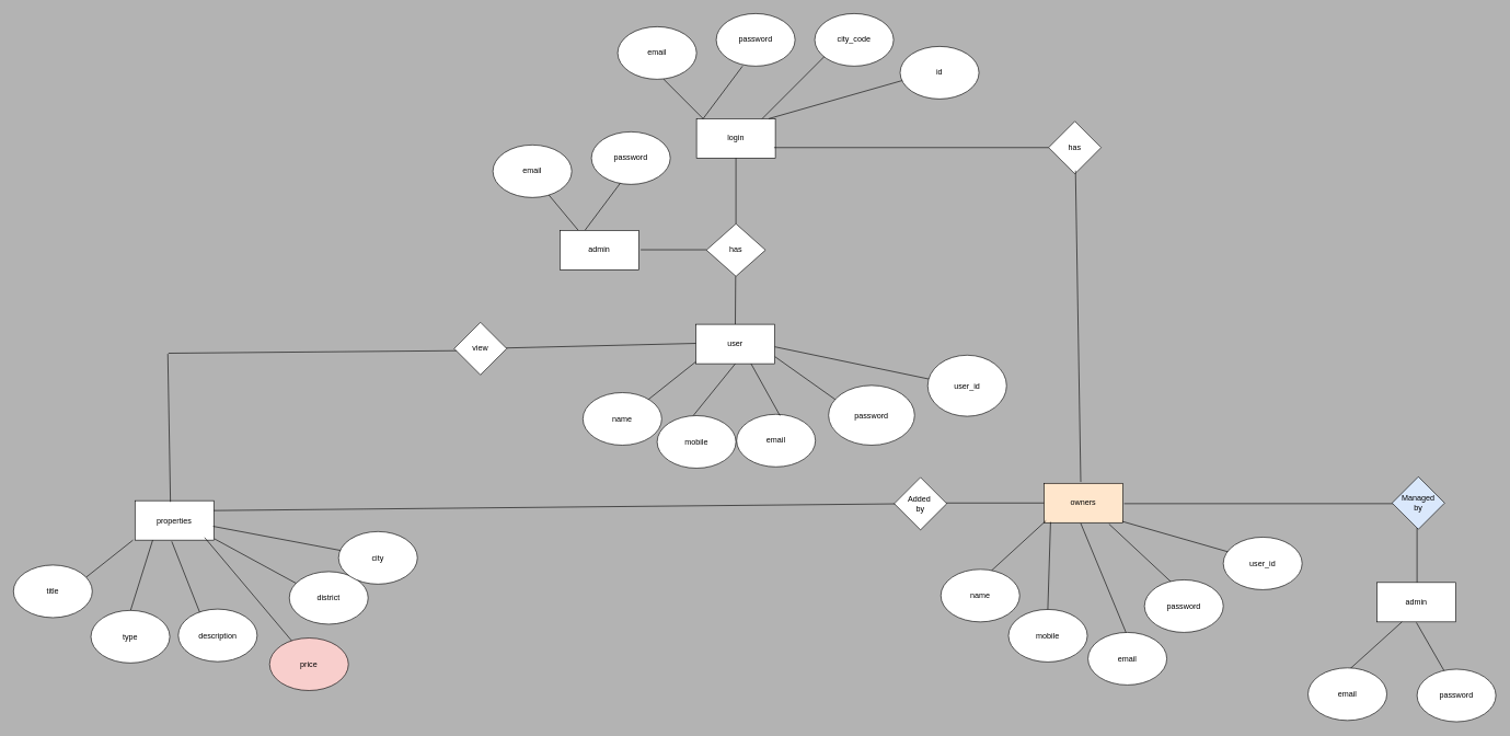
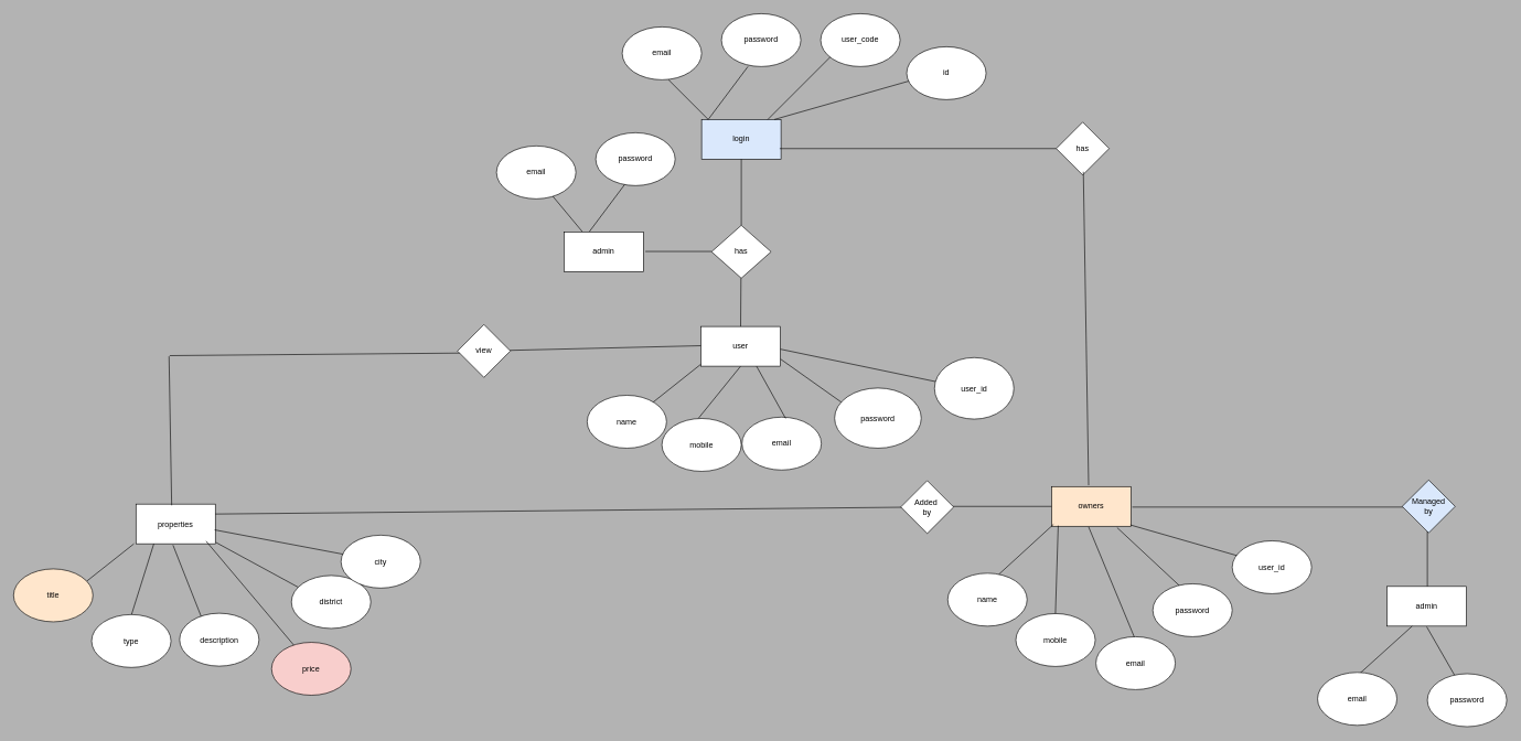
  <mxCell id="0" />
  <mxCell id="1" parent="0" />
- <mxCell id="2" value="login" style="rounded=0;whiteSpace=wrap;html=1;" vertex="1" parent="1"><mxGeometry x="1060" y="180" width="120" height="60" as="geometry" /></mxCell>
+ <mxCell id="2" value="login" style="rounded=0;whiteSpace=wrap;html=1;fillColor=#dae8fc;" vertex="1" parent="1"><mxGeometry x="1060" y="180" width="120" height="60" as="geometry" /></mxCell>
  <mxCell id="3" value="" style="endArrow=none;html=1;rounded=0;" edge="1" parent="1"><mxGeometry width="50" height="50" relative="1" as="geometry"><mxPoint x="1070" y="180" as="sourcePoint" /><mxPoint x="1010" y="120" as="targetPoint" /></mxGeometry></mxCell>
  <mxCell id="4" value="email" style="ellipse;whiteSpace=wrap;html=1;" vertex="1" parent="1"><mxGeometry x="940" y="40" width="120" height="80" as="geometry" /></mxCell>
  <mxCell id="5" value="" style="endArrow=none;html=1;rounded=0;" edge="1" parent="1"><mxGeometry width="50" height="50" relative="1" as="geometry"><mxPoint x="1070" y="180" as="sourcePoint" /><mxPoint x="1130" y="100" as="targetPoint" /></mxGeometry></mxCell>
  <mxCell id="6" value="password" style="ellipse;whiteSpace=wrap;html=1;" vertex="1" parent="1"><mxGeometry x="1090" y="20" width="120" height="80" as="geometry" /></mxCell>
  <mxCell id="7" value="" style="endArrow=none;html=1;rounded=0;" edge="1" parent="1"><mxGeometry width="50" height="50" relative="1" as="geometry"><mxPoint x="1160" y="180" as="sourcePoint" /><mxPoint x="1260" y="80" as="targetPoint" /></mxGeometry></mxCell>
- <mxCell id="8" value="city_code" style="ellipse;whiteSpace=wrap;html=1;" vertex="1" parent="1"><mxGeometry x="1240" y="20" width="120" height="80" as="geometry" /></mxCell>
+ <mxCell id="8" value="user_code" style="ellipse;whiteSpace=wrap;html=1;" vertex="1" parent="1"><mxGeometry x="1240" y="20" width="120" height="80" as="geometry" /></mxCell>
  <mxCell id="9" value="" style="endArrow=none;html=1;rounded=0;" edge="1" parent="1"><mxGeometry width="50" height="50" relative="1" as="geometry"><mxPoint x="1170" y="180" as="sourcePoint" /><mxPoint x="1380" y="120" as="targetPoint" /></mxGeometry></mxCell>
  <mxCell id="10" value="id" style="ellipse;whiteSpace=wrap;html=1;" vertex="1" parent="1"><mxGeometry x="1370" y="70" width="120" height="80" as="geometry" /></mxCell>
  <mxCell id="11" value="" style="endArrow=none;html=1;rounded=0;" edge="1" parent="1"><mxGeometry width="50" height="50" relative="1" as="geometry"><mxPoint x="1120" y="340" as="sourcePoint" /><mxPoint x="1120" y="240" as="targetPoint" /></mxGeometry></mxCell>
  <mxCell id="12" value="has" style="rhombus;whiteSpace=wrap;html=1;" vertex="1" parent="1"><mxGeometry x="1075" y="340" width="90" height="80" as="geometry" /></mxCell>
  <mxCell id="13" value="" style="endArrow=none;html=1;rounded=0;" edge="1" parent="1"><mxGeometry width="50" height="50" relative="1" as="geometry"><mxPoint x="975" y="379.5" as="sourcePoint" /><mxPoint x="1075" y="379.5" as="targetPoint" /></mxGeometry></mxCell>
  <mxCell id="14" value="" style="endArrow=none;html=1;rounded=0;" edge="1" parent="1"><mxGeometry width="50" height="50" relative="1" as="geometry"><mxPoint x="880" y="350" as="sourcePoint" /><mxPoint x="830" y="290" as="targetPoint" /></mxGeometry></mxCell>
  <mxCell id="15" value="email" style="ellipse;whiteSpace=wrap;html=1;" vertex="1" parent="1"><mxGeometry x="750" y="220" width="120" height="80" as="geometry" /></mxCell>
  <mxCell id="16" value="" style="endArrow=none;html=1;rounded=0;" edge="1" parent="1"><mxGeometry width="50" height="50" relative="1" as="geometry"><mxPoint x="890" y="350" as="sourcePoint" /><mxPoint x="950" y="270" as="targetPoint" /></mxGeometry></mxCell>
  <mxCell id="17" value="password" style="ellipse;whiteSpace=wrap;html=1;" vertex="1" parent="1"><mxGeometry x="900" y="200" width="120" height="80" as="geometry" /></mxCell>
  <mxCell id="18" value="" style="endArrow=none;html=1;rounded=0;exitX=0.5;exitY=0;exitDx=0;exitDy=0;" edge="1" parent="1" source="58"><mxGeometry width="50" height="50" relative="1" as="geometry"><mxPoint x="1119.5" y="486" as="sourcePoint" /><mxPoint x="1119.5" y="420" as="targetPoint" /></mxGeometry></mxCell>
  <mxCell id="19" value="" style="endArrow=none;html=1;rounded=0;" edge="1" parent="1"><mxGeometry width="50" height="50" relative="1" as="geometry"><mxPoint x="986" y="608" as="sourcePoint" /><mxPoint x="1069" y="542" as="targetPoint" /></mxGeometry></mxCell>
  <mxCell id="20" value="name" style="ellipse;whiteSpace=wrap;html=1;" vertex="1" parent="1"><mxGeometry x="887" y="597" width="120" height="80" as="geometry" /></mxCell>
  <mxCell id="21" value="" style="endArrow=none;html=1;rounded=0;entryX=0.5;entryY=1;entryDx=0;entryDy=0;" edge="1" parent="1" target="58"><mxGeometry width="50" height="50" relative="1" as="geometry"><mxPoint x="1055" y="632" as="sourcePoint" /><mxPoint x="1105" y="566" as="targetPoint" /></mxGeometry></mxCell>
  <mxCell id="22" value="email" style="ellipse;whiteSpace=wrap;html=1;" vertex="1" parent="1"><mxGeometry x="1121" y="630" width="120" height="80" as="geometry" /></mxCell>
  <mxCell id="23" value="" style="endArrow=none;html=1;rounded=0;" edge="1" parent="1"><mxGeometry width="50" height="50" relative="1" as="geometry"><mxPoint x="1187" y="632" as="sourcePoint" /><mxPoint x="1138" y="544" as="targetPoint" /></mxGeometry></mxCell>
  <mxCell id="24" value="mobile" style="ellipse;whiteSpace=wrap;html=1;" vertex="1" parent="1"><mxGeometry x="1000" y="632" width="120" height="80" as="geometry" /></mxCell>
  <mxCell id="25" value="" style="endArrow=none;html=1;rounded=0;" edge="1" parent="1"><mxGeometry width="50" height="50" relative="1" as="geometry"><mxPoint x="1272" y="608" as="sourcePoint" /><mxPoint x="1179" y="542" as="targetPoint" /></mxGeometry></mxCell>
  <mxCell id="26" value="password" style="ellipse;whiteSpace=wrap;html=1;" vertex="1" parent="1"><mxGeometry x="1261" y="586" width="131" height="91" as="geometry" /></mxCell>
  <mxCell id="27" value="" style="endArrow=none;html=1;rounded=0;" edge="1" parent="1"><mxGeometry width="50" height="50" relative="1" as="geometry"><mxPoint x="1173" y="526" as="sourcePoint" /><mxPoint x="1422" y="578" as="targetPoint" /></mxGeometry></mxCell>
  <mxCell id="28" value="user_id" style="ellipse;whiteSpace=wrap;html=1;" vertex="1" parent="1"><mxGeometry x="1412" y="540" width="120" height="93" as="geometry" /></mxCell>
  <mxCell id="29" value="" style="endArrow=none;html=1;rounded=0;" edge="1" parent="1" source="72"><mxGeometry width="50" height="50" relative="1" as="geometry"><mxPoint x="831" y="528" as="sourcePoint" /><mxPoint x="1060" y="522" as="targetPoint" /></mxGeometry></mxCell>
  <mxCell id="30" value="properties" style="rounded=0;whiteSpace=wrap;html=1;" vertex="1" parent="1"><mxGeometry x="205" y="761.5" width="120" height="60" as="geometry" /></mxCell>
  <mxCell id="31" value="" style="endArrow=none;html=1;rounded=0;" edge="1" parent="1"><mxGeometry width="50" height="50" relative="1" as="geometry"><mxPoint x="125" y="882.5" as="sourcePoint" /><mxPoint x="202" y="821.5" as="targetPoint" /></mxGeometry></mxCell>
- <mxCell id="32" value="title" style="ellipse;whiteSpace=wrap;html=1;" vertex="1" parent="1"><mxGeometry x="20" y="859.5" width="120" height="80" as="geometry" /></mxCell>
+ <mxCell id="32" value="title" style="ellipse;whiteSpace=wrap;html=1;fillColor=#ffe6cc;" vertex="1" parent="1"><mxGeometry x="20" y="859.5" width="120" height="80" as="geometry" /></mxCell>
  <mxCell id="33" value="" style="endArrow=none;html=1;rounded=0;" edge="1" parent="1"><mxGeometry width="50" height="50" relative="1" as="geometry"><mxPoint x="198" y="929.5" as="sourcePoint" /><mxPoint x="232" y="821.5" as="targetPoint" /></mxGeometry></mxCell>
  <mxCell id="34" value="type" style="ellipse;whiteSpace=wrap;html=1;" vertex="1" parent="1"><mxGeometry x="138" y="928.5" width="120" height="80" as="geometry" /></mxCell>
  <mxCell id="35" value="" style="endArrow=none;html=1;rounded=0;" edge="1" parent="1"><mxGeometry width="50" height="50" relative="1" as="geometry"><mxPoint x="304" y="932.5" as="sourcePoint" /><mxPoint x="261" y="823.5" as="targetPoint" /></mxGeometry></mxCell>
  <mxCell id="36" value="description" style="ellipse;whiteSpace=wrap;html=1;" vertex="1" parent="1"><mxGeometry x="271" y="926.5" width="120" height="80" as="geometry" /></mxCell>
  <mxCell id="37" value="" style="endArrow=none;html=1;rounded=0;" edge="1" parent="1"><mxGeometry width="50" height="50" relative="1" as="geometry"><mxPoint x="451" y="983.5" as="sourcePoint" /><mxPoint x="311" y="817.5" as="targetPoint" /></mxGeometry></mxCell>
  <mxCell id="38" value="price" style="ellipse;whiteSpace=wrap;html=1;fillColor=#f8cecc;" vertex="1" parent="1"><mxGeometry x="410" y="970.5" width="120" height="80" as="geometry" /></mxCell>
  <mxCell id="39" value="" style="endArrow=none;html=1;rounded=0;" edge="1" parent="1"><mxGeometry width="50" height="50" relative="1" as="geometry"><mxPoint x="460" y="892.5" as="sourcePoint" /><mxPoint x="326" y="819.5" as="targetPoint" /></mxGeometry></mxCell>
  <mxCell id="40" value="district" style="ellipse;whiteSpace=wrap;html=1;" vertex="1" parent="1"><mxGeometry x="440" y="869.5" width="120" height="80" as="geometry" /></mxCell>
  <mxCell id="41" value="" style="endArrow=none;html=1;rounded=0;" edge="1" parent="1"><mxGeometry width="50" height="50" relative="1" as="geometry"><mxPoint x="530" y="839.5" as="sourcePoint" /><mxPoint x="324" y="800.5" as="targetPoint" /></mxGeometry></mxCell>
  <mxCell id="42" value="city" style="ellipse;whiteSpace=wrap;html=1;" vertex="1" parent="1"><mxGeometry x="515" y="808.5" width="120" height="80" as="geometry" /></mxCell>
  <mxCell id="43" value="" style="endArrow=none;html=1;rounded=0;exitX=1;exitY=0.25;exitDx=0;exitDy=0;" edge="1" parent="1" source="30"><mxGeometry width="50" height="50" relative="1" as="geometry"><mxPoint x="830" y="763" as="sourcePoint" /><mxPoint x="1391" y="766" as="targetPoint" /></mxGeometry></mxCell>
  <mxCell id="44" value="" style="endArrow=none;html=1;rounded=0;" edge="1" parent="1"><mxGeometry width="50" height="50" relative="1" as="geometry"><mxPoint x="1421" y="765" as="sourcePoint" /><mxPoint x="1590" y="765" as="targetPoint" /></mxGeometry></mxCell>
  <mxCell id="45" value="admin" style="rounded=0;whiteSpace=wrap;html=1;" vertex="1" parent="1"><mxGeometry x="852" y="350" width="120" height="60" as="geometry" /></mxCell>
  <mxCell id="46" value="owners" style="rounded=0;whiteSpace=wrap;html=1;fillColor=#ffe6cc;" vertex="1" parent="1"><mxGeometry x="1589" y="735" width="120" height="60" as="geometry" /></mxCell>
  <mxCell id="47" value="" style="endArrow=none;html=1;rounded=0;" edge="1" parent="1"><mxGeometry width="50" height="50" relative="1" as="geometry"><mxPoint x="1509" y="868" as="sourcePoint" /><mxPoint x="1592" y="792" as="targetPoint" /></mxGeometry></mxCell>
  <mxCell id="48" value="name" style="ellipse;whiteSpace=wrap;html=1;" vertex="1" parent="1"><mxGeometry x="1432" y="866" width="120" height="80" as="geometry" /></mxCell>
  <mxCell id="49" value="" style="endArrow=none;html=1;rounded=0;" edge="1" parent="1"><mxGeometry width="50" height="50" relative="1" as="geometry"><mxPoint x="1594" y="953" as="sourcePoint" /><mxPoint x="1599" y="794" as="targetPoint" /></mxGeometry></mxCell>
  <mxCell id="50" value="mobile" style="ellipse;whiteSpace=wrap;html=1;" vertex="1" parent="1"><mxGeometry x="1535" y="927" width="120" height="80" as="geometry" /></mxCell>
  <mxCell id="51" value="" style="endArrow=none;html=1;rounded=0;" edge="1" parent="1"><mxGeometry width="50" height="50" relative="1" as="geometry"><mxPoint x="1725" y="989" as="sourcePoint" /><mxPoint x="1645" y="796" as="targetPoint" /></mxGeometry></mxCell>
  <mxCell id="52" value="email" style="ellipse;whiteSpace=wrap;html=1;" vertex="1" parent="1"><mxGeometry x="1656" y="962" width="120" height="80" as="geometry" /></mxCell>
  <mxCell id="53" value="" style="endArrow=none;html=1;rounded=0;" edge="1" parent="1"><mxGeometry width="50" height="50" relative="1" as="geometry"><mxPoint x="1791" y="893" as="sourcePoint" /><mxPoint x="1688" y="797" as="targetPoint" /></mxGeometry></mxCell>
  <mxCell id="54" value="password" style="ellipse;whiteSpace=wrap;html=1;" vertex="1" parent="1"><mxGeometry x="1742" y="882" width="120" height="80" as="geometry" /></mxCell>
  <mxCell id="55" value="" style="endArrow=none;html=1;rounded=0;" edge="1" parent="1"><mxGeometry width="50" height="50" relative="1" as="geometry"><mxPoint x="1882" y="843" as="sourcePoint" /><mxPoint x="1708" y="793" as="targetPoint" /></mxGeometry></mxCell>
  <mxCell id="56" value="user_id" style="ellipse;whiteSpace=wrap;html=1;" vertex="1" parent="1"><mxGeometry x="1862" y="817" width="120" height="80" as="geometry" /></mxCell>
  <mxCell id="57" value="Added&amp;nbsp;&lt;div&gt;by&lt;/div&gt;" style="rhombus;whiteSpace=wrap;html=1;" vertex="1" parent="1"><mxGeometry x="1361" y="726" width="80" height="80" as="geometry" /></mxCell>
  <mxCell id="58" value="user" style="rounded=0;whiteSpace=wrap;html=1;" vertex="1" parent="1"><mxGeometry x="1059" y="493" width="120" height="60" as="geometry" /></mxCell>
  <mxCell id="59" value="" style="endArrow=none;html=1;rounded=0;" edge="1" parent="1" target="60"><mxGeometry width="50" height="50" relative="1" as="geometry"><mxPoint x="1178" y="224" as="sourcePoint" /><mxPoint x="1636" y="224" as="targetPoint" /></mxGeometry></mxCell>
  <mxCell id="60" value="has" style="rhombus;whiteSpace=wrap;html=1;" vertex="1" parent="1"><mxGeometry x="1596" y="184" width="80" height="80" as="geometry" /></mxCell>
  <mxCell id="61" value="" style="endArrow=none;html=1;rounded=0;" edge="1" parent="1"><mxGeometry width="50" height="50" relative="1" as="geometry"><mxPoint x="1645" y="733" as="sourcePoint" /><mxPoint x="1637" y="259" as="targetPoint" /></mxGeometry></mxCell>
  <mxCell id="62" value="" style="endArrow=none;html=1;rounded=0;" edge="1" parent="1"><mxGeometry width="50" height="50" relative="1" as="geometry"><mxPoint x="1711" y="766" as="sourcePoint" /><mxPoint x="2134" y="766" as="targetPoint" /></mxGeometry></mxCell>
  <mxCell id="63" value="Managed&lt;div&gt;by&lt;/div&gt;" style="rhombus;whiteSpace=wrap;html=1;fillColor=#dae8fc;" vertex="1" parent="1"><mxGeometry x="2119" y="725" width="80" height="80" as="geometry" /></mxCell>
  <mxCell id="64" value="" style="endArrow=none;html=1;rounded=0;" edge="1" parent="1"><mxGeometry width="50" height="50" relative="1" as="geometry"><mxPoint x="2157" y="893" as="sourcePoint" /><mxPoint x="2157" y="803" as="targetPoint" /></mxGeometry></mxCell>
  <mxCell id="65" value="admin" style="rounded=0;whiteSpace=wrap;html=1;" vertex="1" parent="1"><mxGeometry x="2096" y="886" width="120" height="60" as="geometry" /></mxCell>
  <mxCell id="66" value="" style="endArrow=none;html=1;rounded=0;" edge="1" parent="1"><mxGeometry width="50" height="50" relative="1" as="geometry"><mxPoint x="2051" y="1021" as="sourcePoint" /><mxPoint x="2134" y="946" as="targetPoint" /></mxGeometry></mxCell>
  <mxCell id="67" value="email" style="ellipse;whiteSpace=wrap;html=1;" vertex="1" parent="1"><mxGeometry x="1991" y="1016" width="120" height="80" as="geometry" /></mxCell>
  <mxCell id="68" value="" style="endArrow=none;html=1;rounded=0;" edge="1" parent="1"><mxGeometry width="50" height="50" relative="1" as="geometry"><mxPoint x="2198" y="1020" as="sourcePoint" /><mxPoint x="2156" y="947" as="targetPoint" /></mxGeometry></mxCell>
  <mxCell id="69" value="password" style="ellipse;whiteSpace=wrap;html=1;" vertex="1" parent="1"><mxGeometry x="2157" y="1018" width="120" height="80" as="geometry" /></mxCell>
  <mxCell id="70" value="" style="endArrow=none;html=1;rounded=0;" edge="1" parent="1"><mxGeometry width="50" height="50" relative="1" as="geometry"><mxPoint x="256" y="537" as="sourcePoint" /><mxPoint x="714" y="533" as="targetPoint" /></mxGeometry></mxCell>
  <mxCell id="71" value="" style="endArrow=none;html=1;rounded=0;exitX=0.4;exitY=0.006;exitDx=0;exitDy=0;exitPerimeter=0;" edge="1" parent="1"><mxGeometry width="50" height="50" relative="1" as="geometry"><mxPoint x="259" y="763.36" as="sourcePoint" /><mxPoint x="255" y="538" as="targetPoint" /></mxGeometry></mxCell>
  <mxCell id="72" value="view" style="rhombus;whiteSpace=wrap;html=1;" vertex="1" parent="1"><mxGeometry x="691" y="490" width="80" height="80" as="geometry" /></mxCell>
